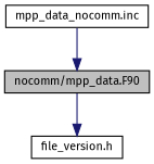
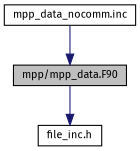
  digraph {
    fontname="Fira Sans"
    node [color=black fillcolor=white fontname="Fira Sans" fontsize=10 shape=record style=filled]
    edge [color=midnightblue fontname="Fira Sans" fontsize=10 labelfontname=Helvetica labelfontsize=10 style=solid]
-   n1 [fillcolor=grey75 fontcolor=black height=0.2 label="nocomm/mpp_data.F90" width=0.4]
-   n2 [height=0.2 label="file_version.h" width=0.4]
+   n1 [fillcolor=grey75 fontcolor=black height=0.2 label="mpp/mpp_data.F90" width=0.4]
+   n2 [height=0.2 label="file_inc.h" width=0.4]
    n3 [height=0.2 label="mpp_data_nocomm.inc" width=0.4]
    n1 -> n2
    n3 -> n1
  }
